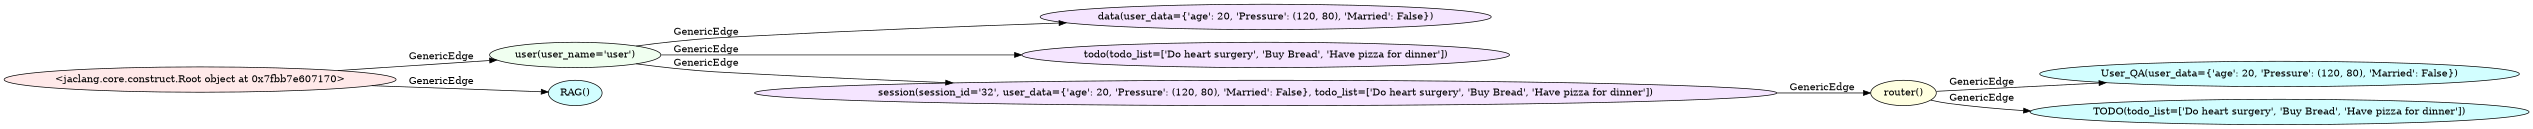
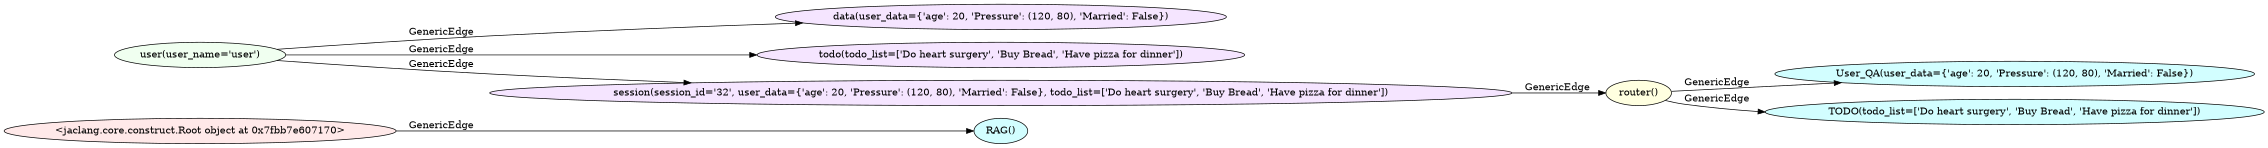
  digraph {
    rankdir=LR
    node [fillcolor="#D2FEFF " fontcolor=black shape=ellipse style=filled]
    n1 [fillcolor="#FFE9E9" label="&lt;jaclang.core.construct.Root object at 0x7fbb7e607170&gt;"]
    n2 [fillcolor="#F0FFF0" label="user(user_name=&#x27;user&#x27;)"]
    n3 [label="RAG()"]
    n4 [fillcolor="#F5E5FF" label="data(user_data={&#x27;age&#x27;: 20, &#x27;Pressure&#x27;: (120, 80), &#x27;Married&#x27;: False})"]
    n5 [fillcolor="#F5E5FF" label="todo(todo_list=[&#x27;Do heart surgery&#x27;, &#x27;Buy Bread&#x27;, &#x27;Have pizza for dinner&#x27;])"]
    n6 [fillcolor="#F5E5FF" label="session(session_id=&#x27;32&#x27;, user_data={&#x27;age&#x27;: 20, &#x27;Pressure&#x27;: (120, 80), &#x27;Married&#x27;: False}, todo_list=[&#x27;Do heart surgery&#x27;, &#x27;Buy Bread&#x27;, &#x27;Have pizza for dinner&#x27;])"]
    n7 [fillcolor="#FFFFE0" label="router()"]
    n8 [label="User_QA(user_data={&#x27;age&#x27;: 20, &#x27;Pressure&#x27;: (120, 80), &#x27;Married&#x27;: False})"]
    n9 [label="TODO(todo_list=[&#x27;Do heart surgery&#x27;, &#x27;Buy Bread&#x27;, &#x27;Have pizza for dinner&#x27;])"]
-   n1 -> n2 [label="GenericEdge "]
    n1 -> n3 [label="GenericEdge "]
    n2 -> n4 [label="GenericEdge "]
    n2 -> n5 [label="GenericEdge "]
    n2 -> n6 [label="GenericEdge "]
    n6 -> n7 [label="GenericEdge "]
    n7 -> n8 [label="GenericEdge "]
    n7 -> n9 [label="GenericEdge "]
  }
